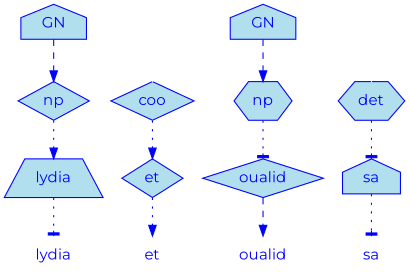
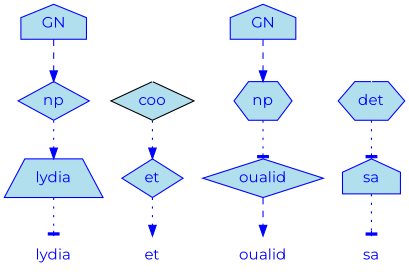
  digraph {
    fontname=Montserrat
    node [fillcolor=lightblue2 fontcolor=blue shape=plaintext fontname=Montserrat color=blue style=filled]
    edge [arrowhead=normal color=blue fontcolor=blue minlen=1 style=dotted fontname=Montserrat]
    n1 [height=0.50 label=lydia width=0.75 color="" style=""]
    n2 [height=0.50 label=lydia shape=trapezium width=0.92]
    n3 [height=0.50 label=np shape=diamond width=0.75]
    n4 [arrowhead=doubleoctagon height=0.50 label=GN width=0.75 shape=house]
    n5 [height=0.50 label=et width=0.75 color="" style=""]
    n6 [height=0.50 label=et shape=diamond width=0.75]
-   n7 [height=0.50 label=coo shape=diamond width=0.75]
+   n7 [color=black height=0.50 label=coo shape=diamond width=0.75]
    n8 [height=0.50 label=oualid width=0.78 color="" style=""]
    n9 [height=0.50 label=oualid shape=diamond width=1.08]
    n10 [height=0.50 label=np shape=hexagon width=0.75]
    n11 [arrowhead=doubleoctagon height=0.50 label=GN width=0.75 shape=house]
    n12 [height=0.50 label=sa width=0.75 color="" style=""]
    n13 [height=0.50 label=sa shape=house width=0.75]
    n14 [height=0.50 label=det shape=hexagon width=0.75]
    "mc1s1_P26L1#pos#empty" [color=white fillcolor=white fontcolor=white height=0.06 shape=point width=0.06 style=""]
    "mc1s1_P52L1#pos#empty" [color=white fillcolor=white fontcolor=white height=0.06 shape=point width=0.06 style=""]
    n2 -> n1 [arrowhead=tee]
    n3 -> n2
    n4 -> n3 [shape=normal style=dashed]
    n6 -> n5
    n7 -> n6
    n9 -> n8 [style=dashed]
    n10 -> n9 [arrowhead=tee]
    n11 -> n10 [shape=normal style=dashed]
    n13 -> n12 [arrowhead=tee]
    n14 -> n13 [arrowhead=tee]
    "mc1s1_P26L1#pos#empty" -> n7 [color=white fontcolor=white shape=none arrowhead="" style=""]
    "mc1s1_P52L1#pos#empty" -> n14 [color=white fontcolor=white shape=none arrowhead="" style=""]
  }
